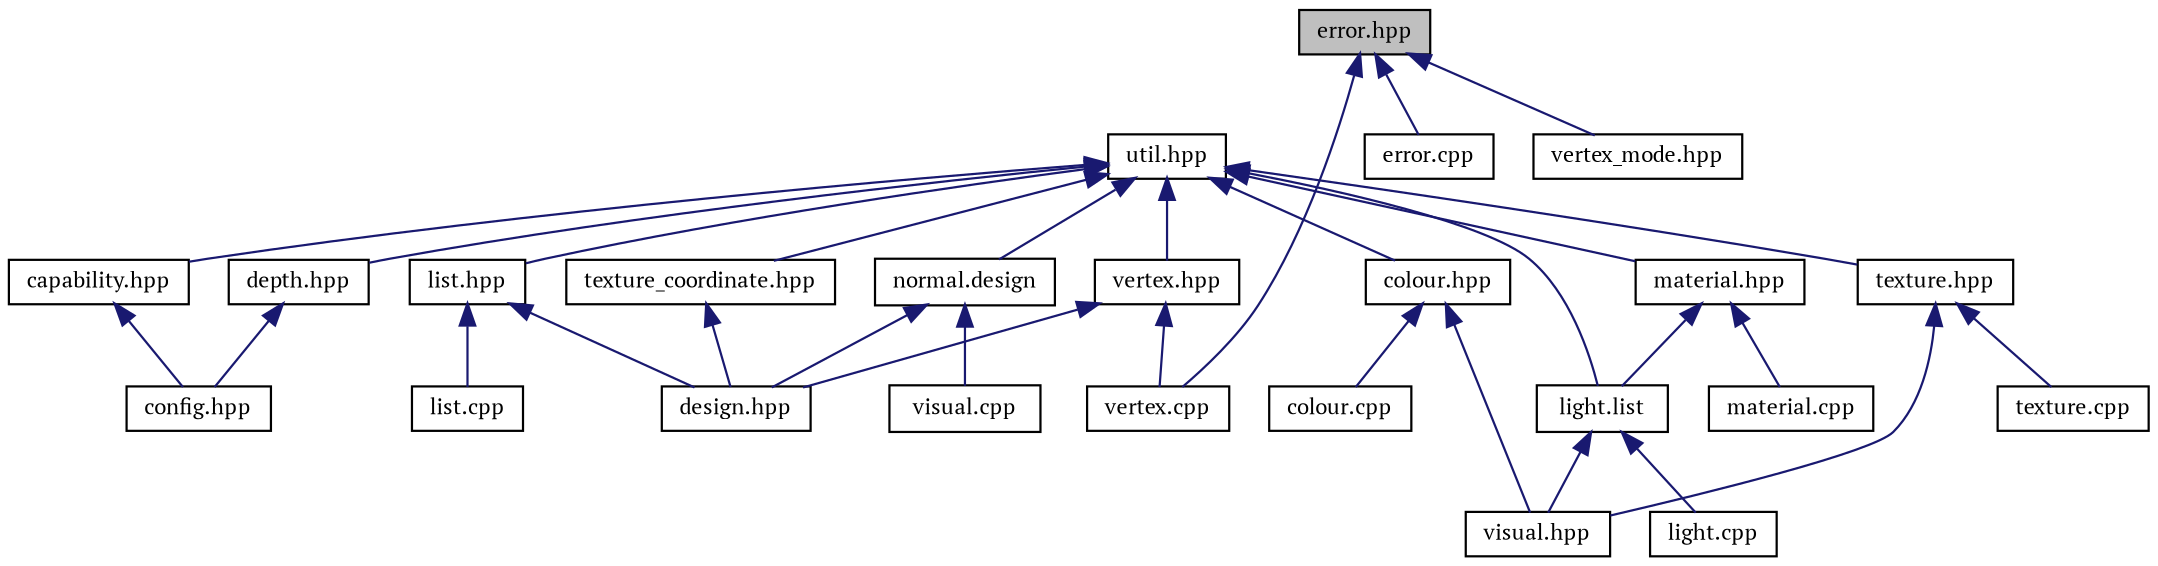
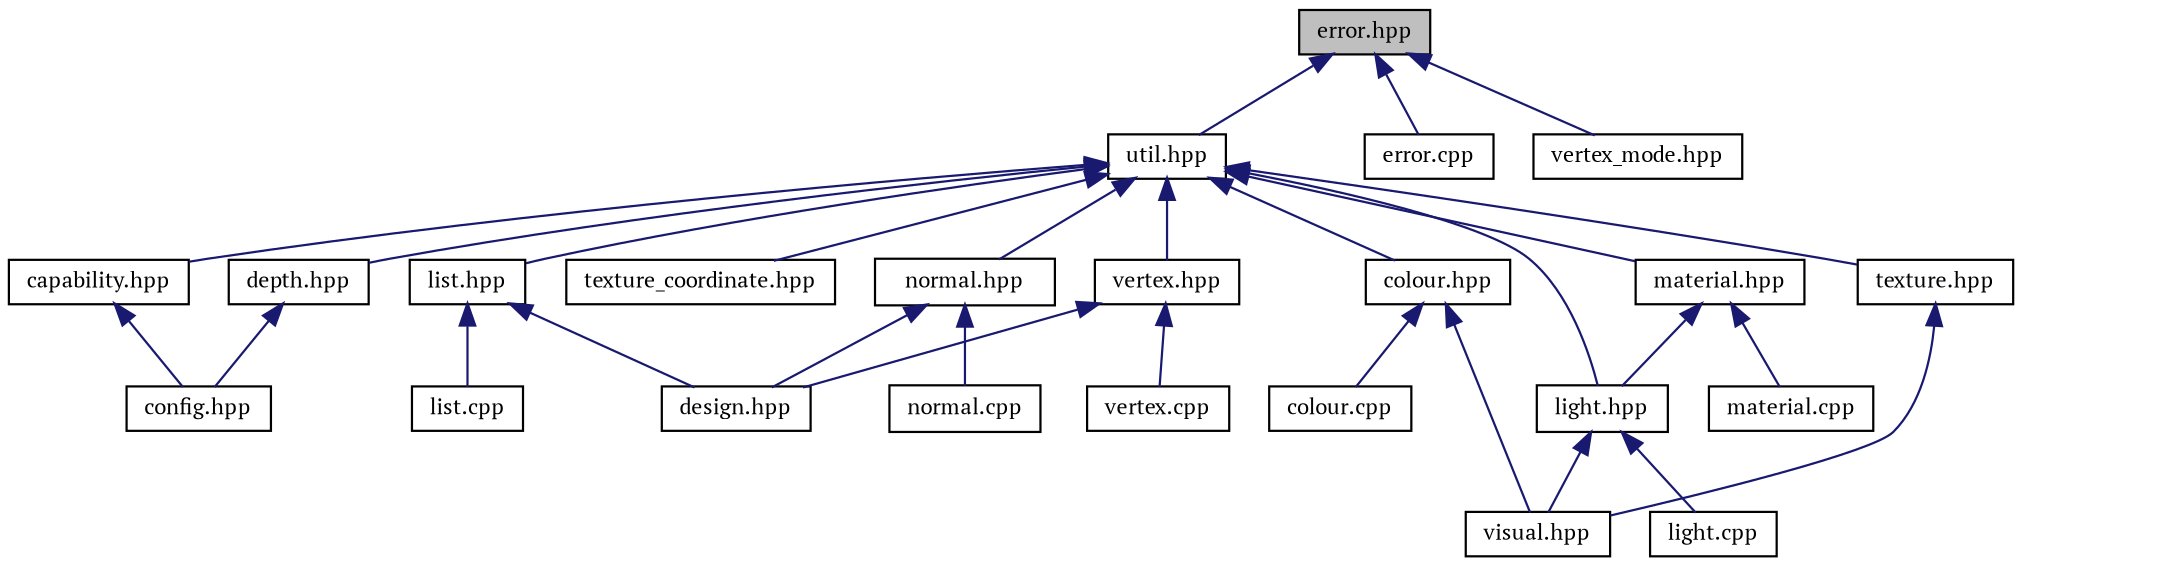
  digraph {
    fontname="PT Serif"
    node [color=black fillcolor=white fontname="PT Serif" fontsize=10 shape=record style=filled]
    edge [color=midnightblue dir=back fontname="PT Serif" fontsize=10 labelfontname=Helvetica labelfontsize=10 style=solid]
    n1 [fillcolor=grey75 fontcolor=black height=0.2 label="error.hpp" width=0.4]
    n2 [height=0.2 label="util.hpp" width=0.4]
    n3 [height=0.2 label="error.cpp" width=0.4]
    n4 [height=0.2 label="vertex_mode.hpp" width=0.4]
    n5 [height=0.2 label="capability.hpp" width=0.4]
    n6 [height=0.2 label="depth.hpp" width=0.4]
    n7 [height=0.2 label="list.hpp" width=0.4]
-   n8 [height=0.2 label="normal.design" width=0.4]
+   n8 [height=0.2 label="normal.hpp" width=0.4]
    n9 [height=0.2 label="texture_coordinate.hpp" width=0.4]
    n10 [height=0.2 label="vertex.hpp" width=0.4]
    n11 [height=0.2 label="colour.hpp" width=0.4]
-   n12 [height=0.2 label="light.list" width=0.4]
+   n12 [height=0.2 label="light.hpp" width=0.4]
    n13 [height=0.2 label="material.hpp" width=0.4]
    n14 [height=0.2 label="texture.hpp" width=0.4]
    n15 [height=0.2 label="config.hpp" width=0.4]
    n16 [height=0.2 label="list.cpp" width=0.4]
    n17 [height=0.2 label="design.hpp" width=0.4]
-   n18 [height=0.2 label="visual.cpp" width=0.4]
+   n18 [height=0.2 label="normal.cpp" width=0.4]
    n19 [height=0.2 label="vertex.cpp" width=0.4]
    n20 [height=0.2 label="colour.cpp" width=0.4]
    n21 [height=0.2 label="visual.hpp" width=0.4]
    n22 [height=0.2 label="light.cpp" width=0.4]
    n23 [height=0.2 label="material.cpp" width=0.4]
-   n24 [height=0.2 label="texture.cpp" width=0.4]
-   n1 -> n19
+   n1 -> n2
    n1 -> n3
    n1 -> n4
    n2 -> n5
    n2 -> n6
    n2 -> n7
    n2 -> n8
    n2 -> n9
    n2 -> n10
    n2 -> n11
    n2 -> n12
    n2 -> n13
    n2 -> n14
    n5 -> n15
    n6 -> n15
    n7 -> n16
    n7 -> n17
    n8 -> n17
    n8 -> n18
-   n9 -> n17
    n10 -> n17
    n10 -> n19
    n11 -> n20
    n11 -> n21
    n12 -> n21
    n12 -> n22
    n13 -> n12
    n13 -> n23
    n14 -> n21
-   n14 -> n24
  }
